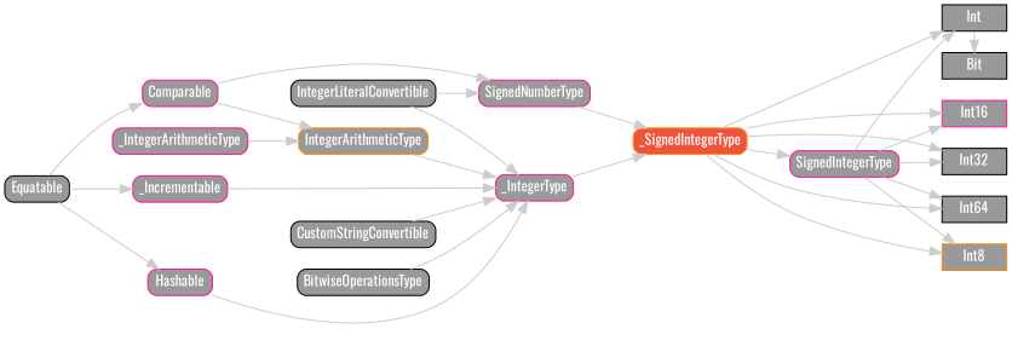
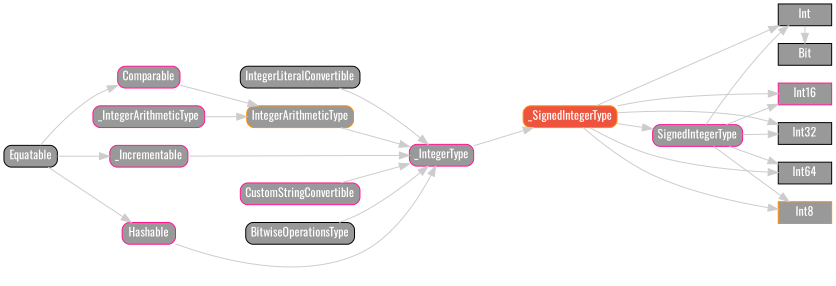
  strict digraph {
    fontname=Oswald
    rankdir=LR
    node [color=black fillcolor="#999999" fontcolor=white fontname=Oswald fontsize=12 margin="0.07,0.05" shape=box style="filled,rounded"]
    edge [color="#cccccc" fontname=Oswald]
    Bit [height=0.3 style=filled]
    Int [height=0.3 style=filled]
    Int16 [color=deeppink height=0.3 style=filled]
    Int32 [height=0.3 style=filled]
    Int64 [height=0.3 style=filled]
    Int8 [color=darkorange height=0.3 style=filled]
    BitwiseOperationsType [height=0.3]
    _IntegerType [color=deeppink height=0.3]
    _SignedIntegerType [color=darkorange fillcolor="#ee543d" height=0.3]
    Comparable [color=deeppink height=0.3]
    IntegerArithmeticType [color=darkorange height=0.3]
-   SignedNumberType [color=deeppink height=0.3]
-   CustomStringConvertible [height=0.3]
+   CustomStringConvertible [color=deeppink height=0.3]
    Equatable [height=0.3]
    Hashable [color=deeppink height=0.3]
    _Incrementable [color=deeppink height=0.3]
    IntegerLiteralConvertible [height=0.3]
    SignedIntegerType [color=deeppink height=0.3]
    _IntegerArithmeticType [color=deeppink height=0.3]
    subgraph sub_1 {
      rank=max
      Bit
      Int
      Int16
      Int32
      Int64
      Int8
    }
    Int -> Bit
    BitwiseOperationsType -> _IntegerType
    _IntegerType -> _SignedIntegerType
    _SignedIntegerType -> Int
    _SignedIntegerType -> Int16
    _SignedIntegerType -> Int32
    _SignedIntegerType -> Int64
    _SignedIntegerType -> Int8
    _SignedIntegerType -> SignedIntegerType
    Comparable -> IntegerArithmeticType
-   Comparable -> SignedNumberType
    IntegerArithmeticType -> _IntegerType
-   SignedNumberType -> _SignedIntegerType
    CustomStringConvertible -> _IntegerType
    Equatable -> Comparable
    Equatable -> Hashable
    Equatable -> _Incrementable
    Hashable -> _IntegerType
    _Incrementable -> _IntegerType
    IntegerLiteralConvertible -> _IntegerType
-   IntegerLiteralConvertible -> SignedNumberType
    SignedIntegerType -> Int
    SignedIntegerType -> Int16
    SignedIntegerType -> Int32
    SignedIntegerType -> Int64
    SignedIntegerType -> Int8
    _IntegerArithmeticType -> IntegerArithmeticType
  }
